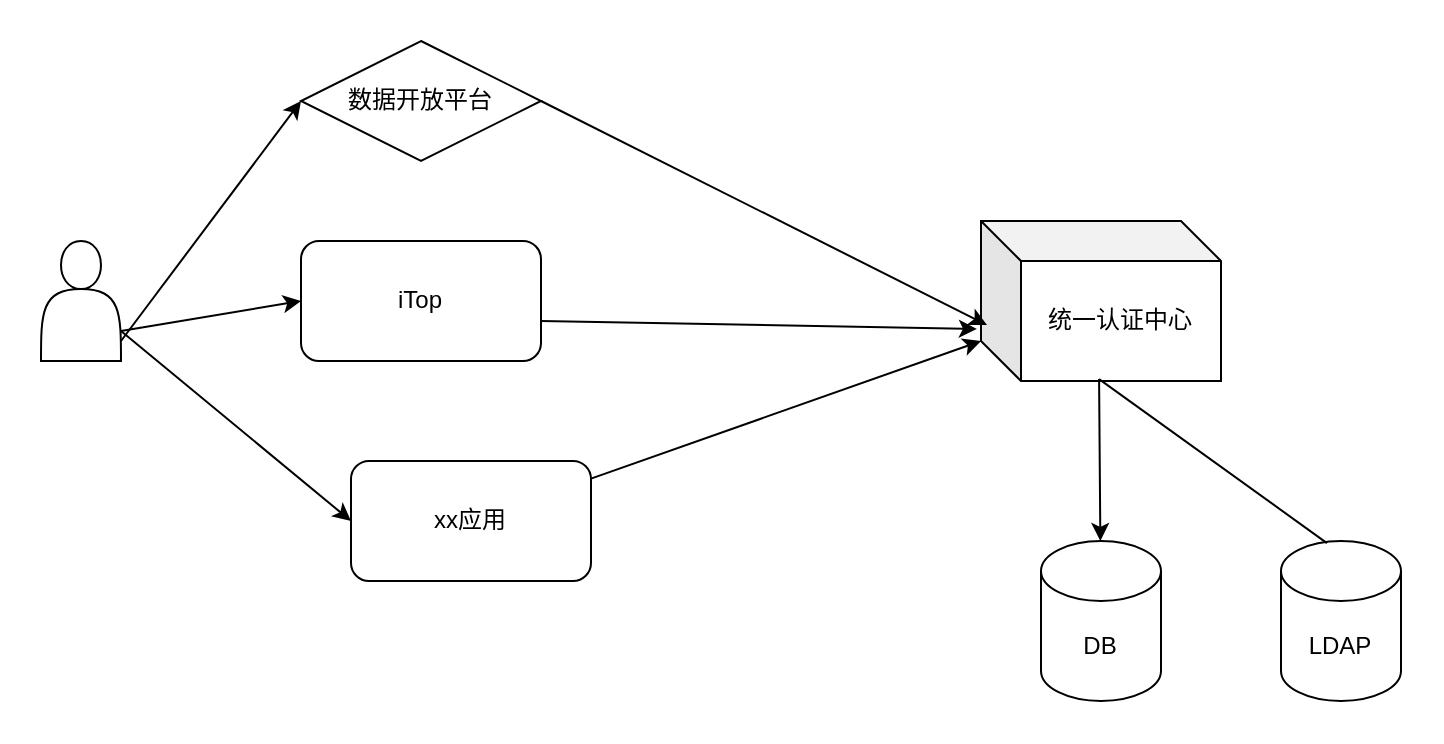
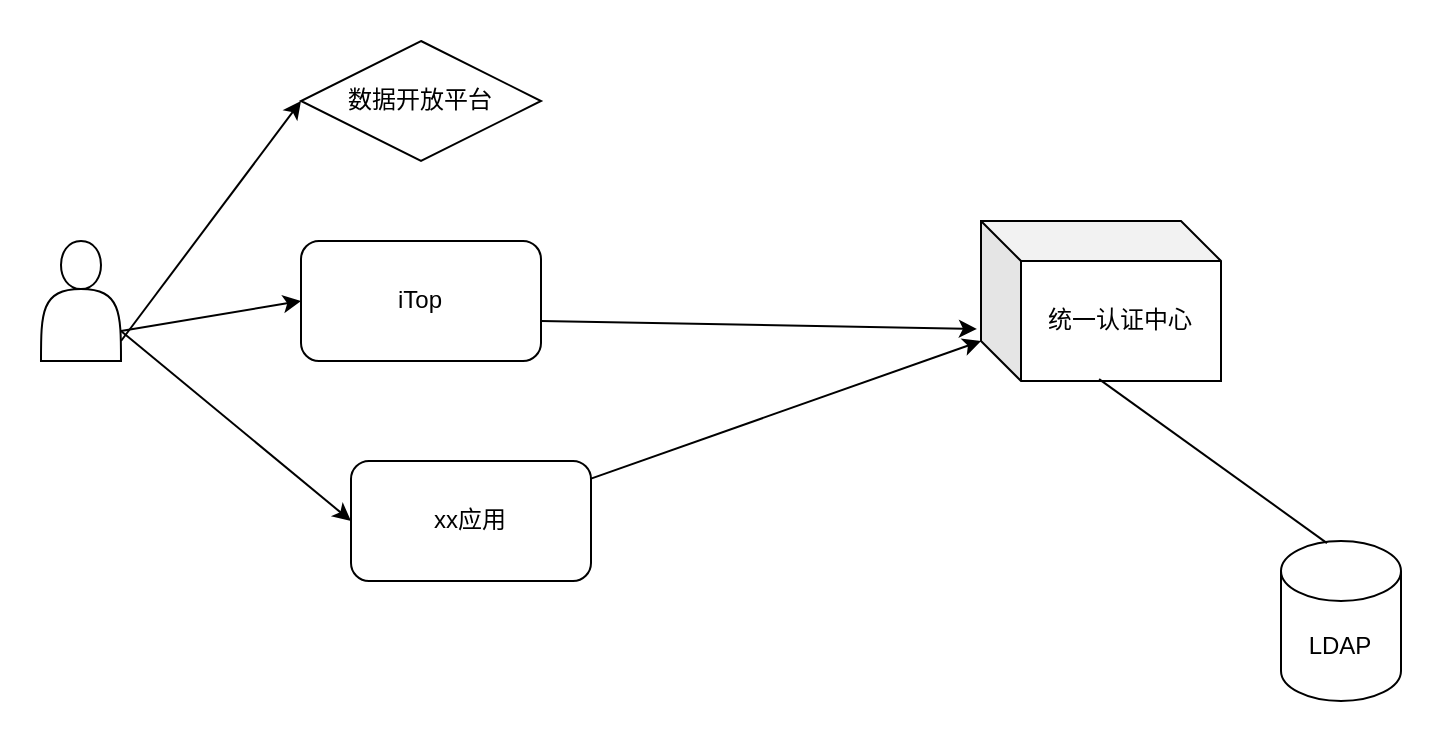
  <mxCell id="0" />
  <mxCell id="1" parent="0" />
  <mxCell id="2" value="" style="shape=actor;whiteSpace=wrap;html=1;" vertex="1" parent="1"><mxGeometry x="20" y="120" width="40" height="60" as="geometry" /></mxCell>
  <mxCell id="3" value="数据开放平台" style="rhombus;whiteSpace=wrap;html=1;" vertex="1" parent="1"><mxGeometry x="150" y="20" width="120" height="60" as="geometry" /></mxCell>
  <mxCell id="4" value="iTop" style="rounded=1;whiteSpace=wrap;html=1;" vertex="1" parent="1"><mxGeometry x="150" y="120" width="120" height="60" as="geometry" /></mxCell>
  <mxCell id="5" value="xx应用" style="rounded=1;whiteSpace=wrap;html=1;" vertex="1" parent="1"><mxGeometry x="175" y="230" width="120" height="60" as="geometry" /></mxCell>
  <mxCell id="6" value="统一认证中心" style="shape=cube;whiteSpace=wrap;html=1;boundedLbl=1;backgroundOutline=1;darkOpacity=0.05;darkOpacity2=0.1;" vertex="1" parent="1"><mxGeometry x="490" y="110" width="120" height="80" as="geometry" /></mxCell>
- <mxCell id="7" value="" style="endArrow=classic;html=1;entryX=0.025;entryY=0.65;entryDx=0;entryDy=0;entryPerimeter=0;exitX=1;exitY=0.5;exitDx=0;exitDy=0;" edge="1" parent="1" source="3" target="6"><mxGeometry width="50" height="50" relative="1" as="geometry"><mxPoint x="350" y="300" as="sourcePoint" /><mxPoint x="400" y="250" as="targetPoint" /></mxGeometry></mxCell>
  <mxCell id="8" value="" style="endArrow=classic;html=1;entryX=0;entryY=0.5;entryDx=0;entryDy=0;" edge="1" parent="1" target="3"><mxGeometry width="50" height="50" relative="1" as="geometry"><mxPoint x="60" y="170" as="sourcePoint" /><mxPoint x="130" y="70" as="targetPoint" /></mxGeometry></mxCell>
  <mxCell id="9" value="" style="endArrow=classic;html=1;entryX=0;entryY=0.5;entryDx=0;entryDy=0;exitX=1;exitY=0.75;exitDx=0;exitDy=0;" edge="1" parent="1" source="2" target="4"><mxGeometry width="50" height="50" relative="1" as="geometry"><mxPoint x="80" y="180" as="sourcePoint" /><mxPoint x="130" y="130" as="targetPoint" /></mxGeometry></mxCell>
  <mxCell id="10" value="" style="endArrow=classic;html=1;entryX=0;entryY=0.5;entryDx=0;entryDy=0;exitX=1;exitY=0.75;exitDx=0;exitDy=0;" edge="1" parent="1" source="2" target="5"><mxGeometry width="50" height="50" relative="1" as="geometry"><mxPoint x="60" y="220" as="sourcePoint" /><mxPoint x="110" y="170" as="targetPoint" /></mxGeometry></mxCell>
- <mxCell id="11" value="DB" style="shape=cylinder3;whiteSpace=wrap;html=1;boundedLbl=1;backgroundOutline=1;size=15;" vertex="1" parent="1"><mxGeometry x="520" y="270" width="60" height="80" as="geometry" /></mxCell>
  <mxCell id="12" value="LDAP" style="shape=cylinder3;whiteSpace=wrap;html=1;boundedLbl=1;backgroundOutline=1;size=15;" vertex="1" parent="1"><mxGeometry x="640" y="270" width="60" height="80" as="geometry" /></mxCell>
- <mxCell id="13" value="" style="endArrow=classic;html=1;exitX=0.492;exitY=0.988;exitDx=0;exitDy=0;exitPerimeter=0;" edge="1" parent="1" source="6" target="11"><mxGeometry width="50" height="50" relative="1" as="geometry"><mxPoint x="350" y="300" as="sourcePoint" /><mxPoint x="400" y="250" as="targetPoint" /></mxGeometry></mxCell>
  <mxCell id="14" value="" style="endArrow=none;html=1;exitX=0.492;exitY=0.988;exitDx=0;exitDy=0;exitPerimeter=0;entryX=0.383;entryY=0.013;entryDx=0;entryDy=0;entryPerimeter=0;" edge="1" parent="1" source="6" target="12"><mxGeometry width="50" height="50" relative="1" as="geometry"><mxPoint x="549.04" y="189.04" as="sourcePoint" /><mxPoint x="660" y="274" as="targetPoint" /><Array as="points" /></mxGeometry></mxCell>
  <mxCell id="15" value="" style="endArrow=classic;html=1;entryX=-0.017;entryY=0.675;entryDx=0;entryDy=0;entryPerimeter=0;" edge="1" parent="1" target="6"><mxGeometry width="50" height="50" relative="1" as="geometry"><mxPoint x="270" y="160" as="sourcePoint" /><mxPoint x="320" y="110" as="targetPoint" /></mxGeometry></mxCell>
  <mxCell id="16" value="" style="endArrow=classic;html=1;" edge="1" parent="1" source="5"><mxGeometry width="50" height="50" relative="1" as="geometry"><mxPoint x="270" y="310" as="sourcePoint" /><mxPoint x="490" y="170" as="targetPoint" /></mxGeometry></mxCell>
